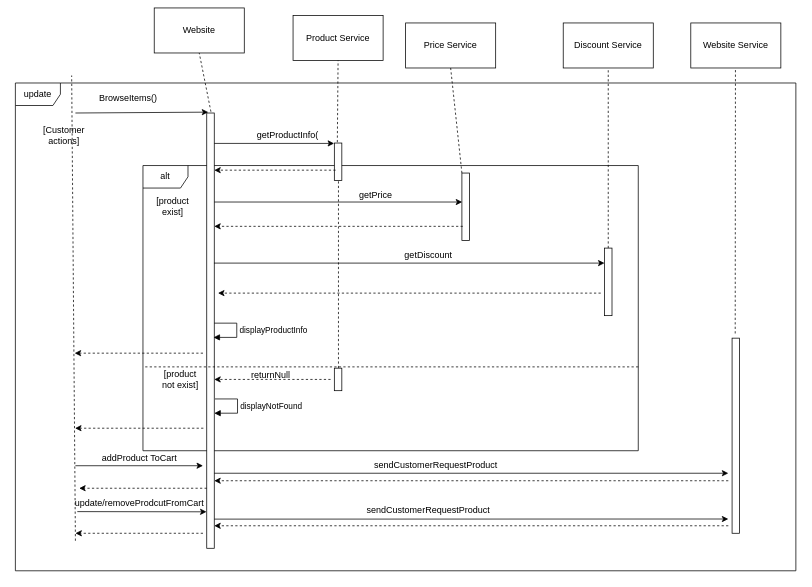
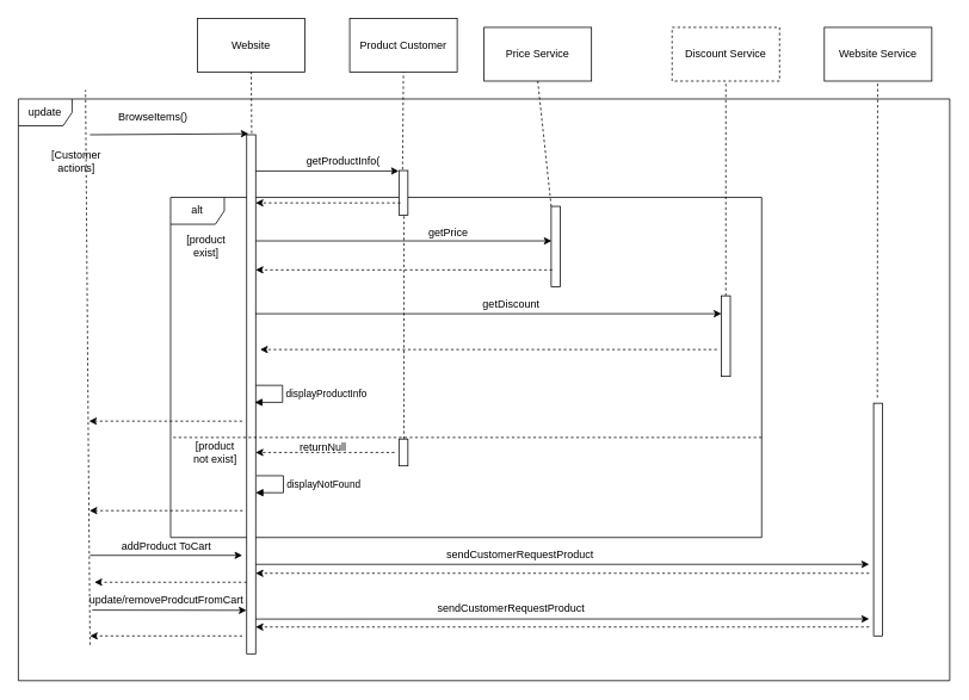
  <mxCell id="0" />
  <mxCell id="1" parent="0" />
  <mxCell id="2" value="alt" style="shape=umlFrame;whiteSpace=wrap;html=1;" vertex="1" parent="1"><mxGeometry x="190" y="220" width="660" height="380" as="geometry" /></mxCell>
  <mxCell id="3" value="" style="endArrow=none;dashed=1;html=1;rounded=0;" parent="1" edge="1"><mxGeometry width="50" height="50" relative="1" as="geometry"><mxPoint x="100" y="720" as="sourcePoint" /><mxPoint x="95" y="100" as="targetPoint" /></mxGeometry></mxCell>
- <mxCell id="4" value="Website" style="rounded=0;whiteSpace=wrap;html=1;" parent="1" vertex="1"><mxGeometry x="205" y="10" width="120" height="60" as="geometry" /></mxCell>
- <mxCell id="5" value="Product Service" style="rounded=0;whiteSpace=wrap;html=1;" parent="1" vertex="1"><mxGeometry x="390" y="20" width="120" height="60" as="geometry" /></mxCell>
+ <mxCell id="4" value="Website" style="rounded=0;whiteSpace=wrap;html=1;" parent="1" vertex="1"><mxGeometry x="220" y="20" width="120" height="60" as="geometry" /></mxCell>
+ <mxCell id="5" value="Product Customer" style="rounded=0;whiteSpace=wrap;html=1;" parent="1" vertex="1"><mxGeometry x="390" y="20" width="120" height="60" as="geometry" /></mxCell>
  <mxCell id="6" value="" style="endArrow=none;dashed=1;html=1;rounded=0;entryX=0.5;entryY=1;entryDx=0;entryDy=0;exitX=0.556;exitY=-0.003;exitDx=0;exitDy=0;exitPerimeter=0;" parent="1" source="12" target="4" edge="1"><mxGeometry width="50" height="50" relative="1" as="geometry"><mxPoint x="280" y="150" as="sourcePoint" /><mxPoint x="300" y="230" as="targetPoint" /></mxGeometry></mxCell>
  <mxCell id="7" value="" style="endArrow=none;dashed=1;html=1;rounded=0;entryX=0.5;entryY=1;entryDx=0;entryDy=0;exitX=0.4;exitY=-0.022;exitDx=0;exitDy=0;exitPerimeter=0;" parent="1" source="14" target="5" edge="1"><mxGeometry width="50" height="50" relative="1" as="geometry"><mxPoint x="520" y="190" as="sourcePoint" /><mxPoint x="500" y="110" as="targetPoint" /></mxGeometry></mxCell>
  <mxCell id="8" value="Price Service" style="rounded=0;whiteSpace=wrap;html=1;" parent="1" vertex="1"><mxGeometry x="540" y="30" width="120" height="60" as="geometry" /></mxCell>
  <mxCell id="9" value="" style="endArrow=none;dashed=1;html=1;rounded=0;entryX=0.5;entryY=1;entryDx=0;entryDy=0;" parent="1" source="18" target="8" edge="1"><mxGeometry width="50" height="50" relative="1" as="geometry"><mxPoint x="760" y="210" as="sourcePoint" /><mxPoint x="759" y="100" as="targetPoint" /></mxGeometry></mxCell>
  <mxCell id="10" value="" style="endArrow=classic;html=1;rounded=0;entryX=0.2;entryY=-0.002;entryDx=0;entryDy=0;entryPerimeter=0;" parent="1" target="12" edge="1"><mxGeometry width="50" height="50" relative="1" as="geometry"><mxPoint x="100" y="150" as="sourcePoint" /><mxPoint x="280" y="150" as="targetPoint" /></mxGeometry></mxCell>
  <mxCell id="11" value="BrowseItems()" style="text;html=1;align=center;verticalAlign=middle;resizable=0;points=[];autosize=1;strokeColor=none;fillColor=none;" parent="1" vertex="1"><mxGeometry x="125" y="120" width="90" height="20" as="geometry" /></mxCell>
  <mxCell id="12" value="" style="html=1;points=[];perimeter=orthogonalPerimeter;" parent="1" vertex="1"><mxGeometry x="275" y="150" width="10" height="580" as="geometry" /></mxCell>
  <mxCell id="13" value="" style="endArrow=classic;html=1;rounded=0;entryX=-0.031;entryY=0.01;entryDx=0;entryDy=0;entryPerimeter=0;" parent="1" source="12" target="14" edge="1"><mxGeometry width="50" height="50" relative="1" as="geometry"><mxPoint x="330" y="210" as="sourcePoint" /><mxPoint x="500" y="192" as="targetPoint" /></mxGeometry></mxCell>
  <mxCell id="14" value="" style="html=1;points=[];perimeter=orthogonalPerimeter;" parent="1" vertex="1"><mxGeometry x="445" y="190" width="10" height="50" as="geometry" /></mxCell>
  <mxCell id="15" value="getProductInfo(&lt;span style=&quot;white-space: pre&quot;&gt;&#09;&lt;/span&gt;" style="text;html=1;align=center;verticalAlign=middle;resizable=0;points=[];autosize=1;strokeColor=none;fillColor=none;" parent="1" vertex="1"><mxGeometry x="335" y="170" width="120" height="20" as="geometry" /></mxCell>
- <mxCell id="16" value="Discount Service" style="rounded=0;whiteSpace=wrap;html=1;" parent="1" vertex="1"><mxGeometry x="750" y="30" width="120" height="60" as="geometry" /></mxCell>
+ <mxCell id="16" value="Discount Service" style="rounded=0;whiteSpace=wrap;html=1;dashed=1;" parent="1" vertex="1"><mxGeometry x="750" y="30" width="120" height="60" as="geometry" /></mxCell>
  <mxCell id="17" value="" style="endArrow=none;dashed=1;html=1;rounded=0;entryX=0.5;entryY=1;entryDx=0;entryDy=0;" parent="1" target="16" edge="1"><mxGeometry width="50" height="50" relative="1" as="geometry"><mxPoint x="810" y="330" as="sourcePoint" /><mxPoint x="959" y="100" as="targetPoint" /></mxGeometry></mxCell>
  <mxCell id="18" value="" style="html=1;points=[];perimeter=orthogonalPerimeter;" parent="1" vertex="1"><mxGeometry x="615" y="230" width="10" height="90" as="geometry" /></mxCell>
  <mxCell id="19" value="" style="endArrow=classic;dashed=1;html=1;rounded=0;exitX=0.167;exitY=0.723;exitDx=0;exitDy=0;exitPerimeter=0;" parent="1" source="14" target="12" edge="1"><mxGeometry width="50" height="50" relative="1" as="geometry"><mxPoint x="460" y="229" as="sourcePoint" /><mxPoint x="390" y="210" as="targetPoint" /></mxGeometry></mxCell>
  <mxCell id="20" value="" style="endArrow=classic;html=1;rounded=0;entryX=0.04;entryY=0.429;entryDx=0;entryDy=0;entryPerimeter=0;" parent="1" source="12" target="18" edge="1"><mxGeometry width="50" height="50" relative="1" as="geometry"><mxPoint x="430" y="330" as="sourcePoint" /><mxPoint x="750" y="270" as="targetPoint" /></mxGeometry></mxCell>
  <mxCell id="21" value="" style="endArrow=classic;dashed=1;html=1;rounded=0;exitX=0.12;exitY=0.789;exitDx=0;exitDy=0;exitPerimeter=0;" parent="1" source="18" target="12" edge="1"><mxGeometry width="50" height="50" relative="1" as="geometry"><mxPoint x="750" y="310" as="sourcePoint" /><mxPoint x="330" y="312.41" as="targetPoint" /></mxGeometry></mxCell>
  <mxCell id="22" value="getPrice" style="text;html=1;align=center;verticalAlign=middle;resizable=0;points=[];autosize=1;strokeColor=none;fillColor=none;" parent="1" vertex="1"><mxGeometry x="470" y="250" width="60" height="20" as="geometry" /></mxCell>
  <mxCell id="23" value="" style="html=1;points=[];perimeter=orthogonalPerimeter;" parent="1" vertex="1"><mxGeometry x="805" y="330" width="10" height="90" as="geometry" /></mxCell>
  <mxCell id="24" value="" style="endArrow=classic;html=1;rounded=0;" parent="1" edge="1" target="23"><mxGeometry width="50" height="50" relative="1" as="geometry"><mxPoint x="284.6" y="350" as="sourcePoint" /><mxPoint x="800" y="340" as="targetPoint" /></mxGeometry></mxCell>
  <mxCell id="25" value="" style="endArrow=classic;dashed=1;html=1;rounded=0;" parent="1" edge="1"><mxGeometry width="50" height="50" relative="1" as="geometry"><mxPoint x="800" y="390" as="sourcePoint" /><mxPoint x="290" y="390" as="targetPoint" /></mxGeometry></mxCell>
  <mxCell id="26" value="getDiscount" style="text;html=1;align=center;verticalAlign=middle;resizable=0;points=[];autosize=1;strokeColor=none;fillColor=none;" parent="1" vertex="1"><mxGeometry x="530" y="330" width="80" height="20" as="geometry" /></mxCell>
  <mxCell id="27" value="displayProductInfo" style="edgeStyle=orthogonalEdgeStyle;html=1;align=left;spacingLeft=2;endArrow=block;rounded=0;" parent="1" edge="1"><mxGeometry relative="1" as="geometry"><mxPoint x="285" y="430" as="sourcePoint" /><Array as="points"><mxPoint x="315" y="430" /><mxPoint x="315" y="449" /></Array><mxPoint x="284" y="449" as="targetPoint" /></mxGeometry></mxCell>
  <mxCell id="28" value="" style="endArrow=classic;dashed=1;html=1;rounded=0;" parent="1" edge="1"><mxGeometry width="50" height="50" relative="1" as="geometry"><mxPoint x="270" y="470" as="sourcePoint" /><mxPoint x="99" y="470" as="targetPoint" /></mxGeometry></mxCell>
  <mxCell id="29" value="Website Service" style="rounded=0;whiteSpace=wrap;html=1;" vertex="1" parent="1"><mxGeometry x="920" y="30" width="120" height="60" as="geometry" /></mxCell>
  <mxCell id="30" value="" style="endArrow=none;dashed=1;html=1;rounded=0;entryX=0.5;entryY=1;entryDx=0;entryDy=0;exitX=0.417;exitY=-0.024;exitDx=0;exitDy=0;exitPerimeter=0;" edge="1" parent="1" source="31"><mxGeometry width="50" height="50" relative="1" as="geometry"><mxPoint x="979.88" y="419.88" as="sourcePoint" /><mxPoint x="979.5" y="90" as="targetPoint" /></mxGeometry></mxCell>
  <mxCell id="31" value="" style="html=1;points=[];perimeter=orthogonalPerimeter;" vertex="1" parent="1"><mxGeometry x="975" y="450" width="10" height="260" as="geometry" /></mxCell>
  <mxCell id="32" value="" style="endArrow=none;dashed=1;html=1;rounded=0;entryX=0.5;entryY=1;entryDx=0;entryDy=0;" edge="1" parent="1" source="33"><mxGeometry width="50" height="50" relative="1" as="geometry"><mxPoint x="449.5" y="348.9" as="sourcePoint" /><mxPoint x="450.5" y="240" as="targetPoint" /></mxGeometry></mxCell>
  <mxCell id="33" value="" style="html=1;points=[];perimeter=orthogonalPerimeter;" vertex="1" parent="1"><mxGeometry x="445" y="490" width="10" height="30" as="geometry" /></mxCell>
  <mxCell id="34" value="" style="endArrow=none;dashed=1;html=1;rounded=0;entryX=0;entryY=0.706;entryDx=0;entryDy=0;entryPerimeter=0;exitX=1;exitY=0.706;exitDx=0;exitDy=0;exitPerimeter=0;" edge="1" parent="1" source="2" target="2"><mxGeometry width="50" height="50" relative="1" as="geometry"><mxPoint x="140" y="530" as="sourcePoint" /><mxPoint x="190" y="480" as="targetPoint" /></mxGeometry></mxCell>
  <mxCell id="35" value="[product exist]" style="text;html=1;strokeColor=none;fillColor=none;align=center;verticalAlign=middle;whiteSpace=wrap;rounded=0;" vertex="1" parent="1"><mxGeometry x="200" y="265" width="60" height="20" as="geometry" /></mxCell>
  <mxCell id="36" value="[product not exist]" style="text;html=1;strokeColor=none;fillColor=none;align=center;verticalAlign=middle;whiteSpace=wrap;rounded=0;" vertex="1" parent="1"><mxGeometry x="210" y="495" width="60" height="20" as="geometry" /></mxCell>
  <mxCell id="37" value="" style="endArrow=classic;dashed=1;html=1;rounded=0;" edge="1" parent="1"><mxGeometry width="50" height="50" relative="1" as="geometry"><mxPoint x="440" y="505" as="sourcePoint" /><mxPoint x="285" y="505" as="targetPoint" /></mxGeometry></mxCell>
  <mxCell id="38" value="returnNull" style="text;html=1;align=center;verticalAlign=middle;resizable=0;points=[];autosize=1;strokeColor=none;fillColor=none;" vertex="1" parent="1"><mxGeometry x="325" y="490" width="70" height="20" as="geometry" /></mxCell>
  <mxCell id="39" value="" style="endArrow=classic;html=1;rounded=0;" edge="1" parent="1"><mxGeometry width="50" height="50" relative="1" as="geometry"><mxPoint x="100" y="620" as="sourcePoint" /><mxPoint x="270" y="620" as="targetPoint" /></mxGeometry></mxCell>
  <mxCell id="40" value="addProduct ToCart" style="text;html=1;align=center;verticalAlign=middle;resizable=0;points=[];autosize=1;strokeColor=none;fillColor=none;" vertex="1" parent="1"><mxGeometry x="125" y="600" width="120" height="20" as="geometry" /></mxCell>
  <mxCell id="41" value="" style="endArrow=classic;dashed=1;html=1;rounded=0;" edge="1" parent="1"><mxGeometry width="50" height="50" relative="1" as="geometry"><mxPoint x="275" y="650" as="sourcePoint" /><mxPoint x="105" y="650" as="targetPoint" /></mxGeometry></mxCell>
  <mxCell id="42" value="" style="endArrow=classic;html=1;rounded=0;entryX=0.972;entryY=1.07;entryDx=0;entryDy=0;entryPerimeter=0;" edge="1" parent="1" target="43"><mxGeometry width="50" height="50" relative="1" as="geometry"><mxPoint x="102.5" y="681.14" as="sourcePoint" /><mxPoint x="277.5" y="680" as="targetPoint" /></mxGeometry></mxCell>
  <mxCell id="43" value="update/removeProdcutFromCart" style="text;html=1;align=center;verticalAlign=middle;resizable=0;points=[];autosize=1;strokeColor=none;fillColor=none;" vertex="1" parent="1"><mxGeometry x="90" y="660" width="190" height="20" as="geometry" /></mxCell>
  <mxCell id="44" value="" style="endArrow=classic;dashed=1;html=1;rounded=0;" edge="1" parent="1"><mxGeometry width="50" height="50" relative="1" as="geometry"><mxPoint x="270" y="710" as="sourcePoint" /><mxPoint x="100" y="710" as="targetPoint" /></mxGeometry></mxCell>
  <mxCell id="45" value="displayNotFound" style="edgeStyle=orthogonalEdgeStyle;html=1;align=left;spacingLeft=2;endArrow=block;rounded=0;" edge="1" parent="1"><mxGeometry relative="1" as="geometry"><mxPoint x="286" y="531" as="sourcePoint" /><Array as="points"><mxPoint x="316" y="531" /><mxPoint x="316" y="550" /></Array><mxPoint x="285" y="550" as="targetPoint" /></mxGeometry></mxCell>
  <mxCell id="46" value="" style="endArrow=classic;dashed=1;html=1;rounded=0;" edge="1" parent="1"><mxGeometry width="50" height="50" relative="1" as="geometry"><mxPoint x="270.5" y="570" as="sourcePoint" /><mxPoint x="99.5" y="570" as="targetPoint" /></mxGeometry></mxCell>
  <mxCell id="47" value="" style="endArrow=classic;html=1;rounded=0;" edge="1" parent="1"><mxGeometry width="50" height="50" relative="1" as="geometry"><mxPoint x="285" y="630" as="sourcePoint" /><mxPoint x="970" y="630" as="targetPoint" /></mxGeometry></mxCell>
  <mxCell id="48" value="" style="endArrow=classic;dashed=1;html=1;rounded=0;" edge="1" parent="1"><mxGeometry width="50" height="50" relative="1" as="geometry"><mxPoint x="970" y="640" as="sourcePoint" /><mxPoint x="285" y="640" as="targetPoint" /></mxGeometry></mxCell>
  <mxCell id="49" value="" style="endArrow=classic;dashed=1;html=1;rounded=0;" edge="1" parent="1"><mxGeometry width="50" height="50" relative="1" as="geometry"><mxPoint x="970" y="700" as="sourcePoint" /><mxPoint x="285" y="700" as="targetPoint" /></mxGeometry></mxCell>
  <mxCell id="50" value="" style="endArrow=classic;html=1;rounded=0;" edge="1" parent="1"><mxGeometry width="50" height="50" relative="1" as="geometry"><mxPoint x="285" y="691.14" as="sourcePoint" /><mxPoint x="970" y="691" as="targetPoint" /></mxGeometry></mxCell>
  <mxCell id="51" value="sendCustomerRequestProduct" style="text;html=1;align=center;verticalAlign=middle;resizable=0;points=[];autosize=1;strokeColor=none;fillColor=none;" vertex="1" parent="1"><mxGeometry x="490" y="610" width="180" height="20" as="geometry" /></mxCell>
  <mxCell id="52" value="sendCustomerRequestProduct" style="text;html=1;align=center;verticalAlign=middle;resizable=0;points=[];autosize=1;strokeColor=none;fillColor=none;" vertex="1" parent="1"><mxGeometry x="480" y="670" width="180" height="20" as="geometry" /></mxCell>
  <mxCell id="53" value="update" style="shape=umlFrame;whiteSpace=wrap;html=1;" vertex="1" parent="1"><mxGeometry x="20" y="110" width="1040" height="650" as="geometry" /></mxCell>
  <mxCell id="54" value="[Customer actions]" style="text;html=1;strokeColor=none;fillColor=none;align=center;verticalAlign=middle;whiteSpace=wrap;rounded=0;" vertex="1" parent="1"><mxGeometry x="55" y="165" width="60" height="30" as="geometry" /></mxCell>
